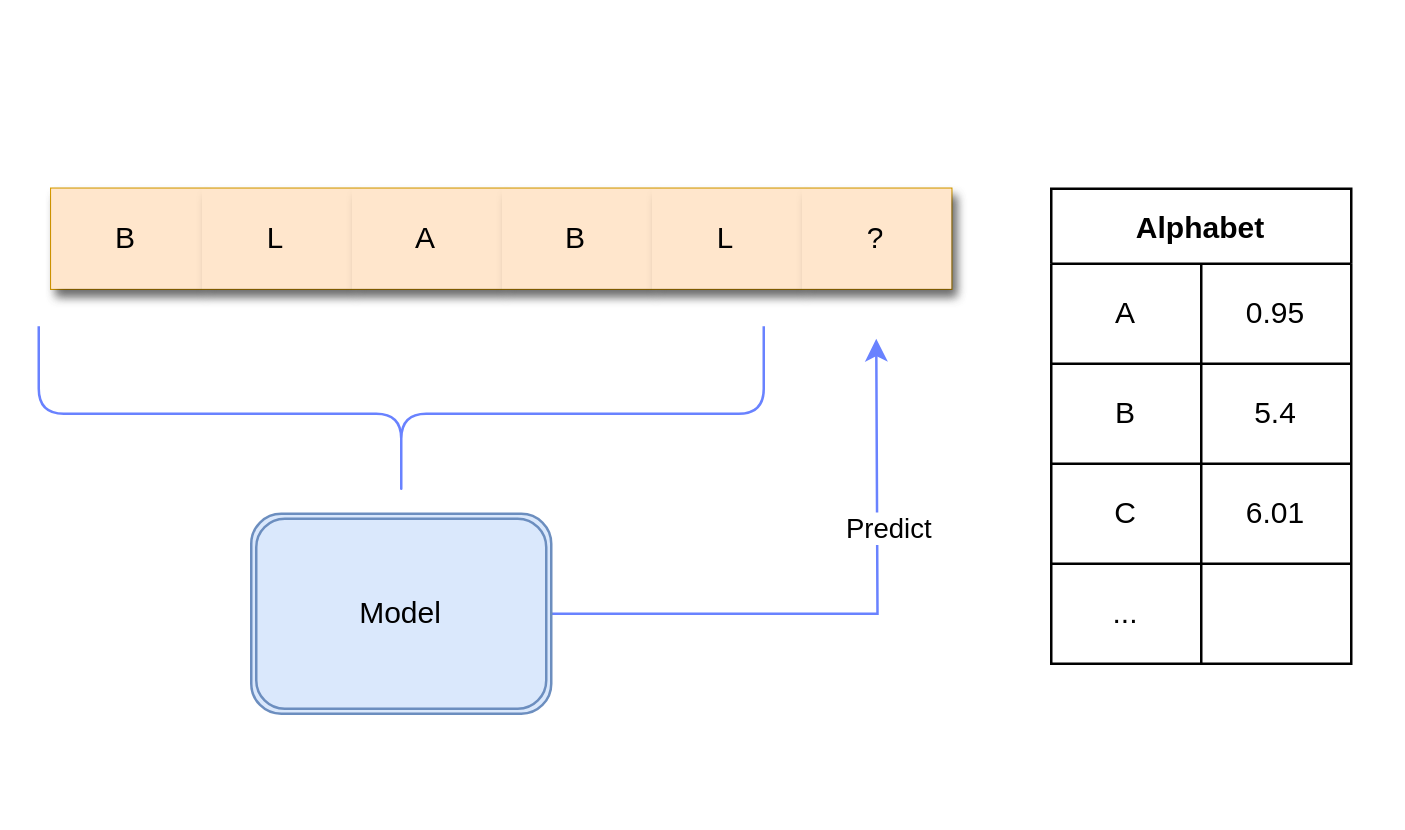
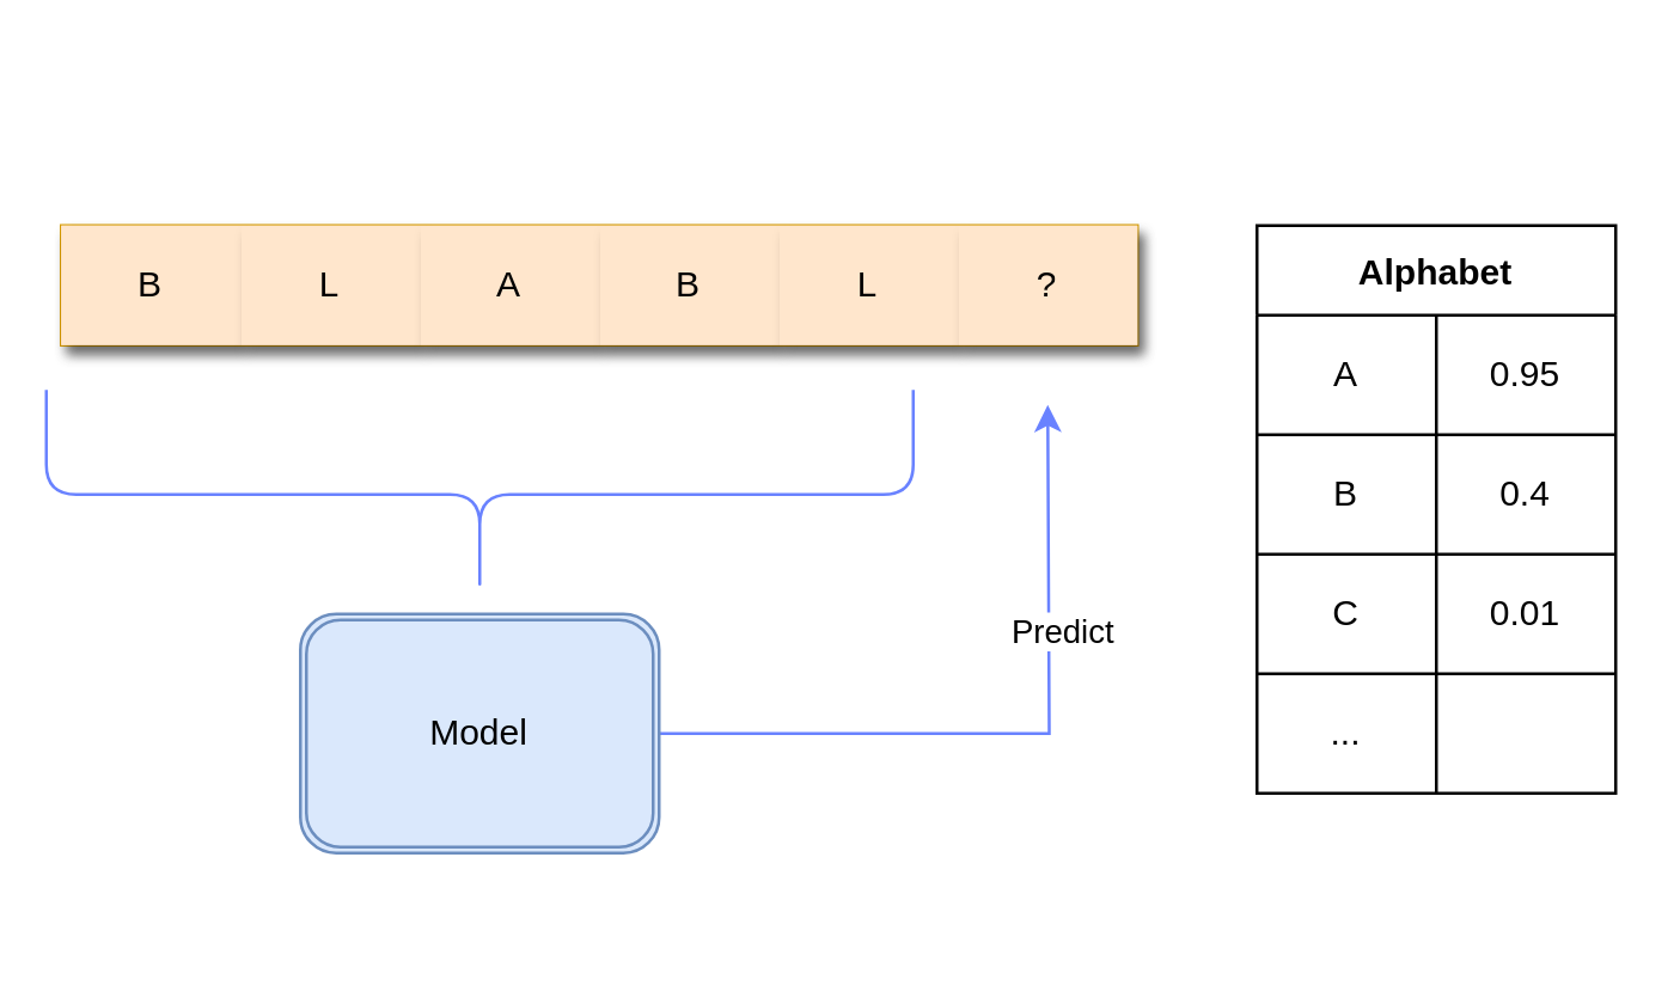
  <mxCell id="0" />
  <mxCell id="1" parent="0" />
  <mxCell id="2" value="" style="shape=table;html=1;whiteSpace=wrap;startSize=0;container=1;collapsible=0;childLayout=tableLayout;columnLines=0;rowLines=0;strokeColor=#d79b00;swimlaneFillColor=none;shadow=1;sketch=0;fillColor=#ffe6cc;" vertex="1" parent="1"><mxGeometry x="20" y="75" width="360" height="40" as="geometry" /></mxCell>
  <mxCell id="3" value="" style="shape=tableRow;horizontal=0;startSize=0;swimlaneHead=0;swimlaneBody=0;top=0;left=0;bottom=0;right=0;collapsible=0;dropTarget=0;fillColor=#ffe6cc;points=[[0,0.5],[1,0.5]];portConstraint=eastwest;strokeColor=#d79b00;swimlaneFillColor=none;shadow=1;sketch=0;" vertex="1" parent="2"><mxGeometry width="360" height="40" as="geometry" /></mxCell>
  <mxCell id="4" value="B" style="shape=partialRectangle;html=1;whiteSpace=wrap;connectable=0;fillColor=#ffe6cc;top=0;left=0;bottom=0;right=0;overflow=hidden;fontSize=12;strokeColor=#d79b00;swimlaneFillColor=none;shadow=1;sketch=0;" vertex="1" parent="3"><mxGeometry width="60" height="40" as="geometry"><mxRectangle width="60" height="40" as="alternateBounds" /></mxGeometry></mxCell>
  <mxCell id="5" value="L" style="shape=partialRectangle;html=1;whiteSpace=wrap;connectable=0;fillColor=#ffe6cc;top=0;left=0;bottom=0;right=0;overflow=hidden;fontSize=12;strokeColor=#d79b00;swimlaneFillColor=none;shadow=1;sketch=0;" vertex="1" parent="3"><mxGeometry x="60" width="60" height="40" as="geometry"><mxRectangle width="60" height="40" as="alternateBounds" /></mxGeometry></mxCell>
  <mxCell id="6" value="A" style="shape=partialRectangle;html=1;whiteSpace=wrap;connectable=0;fillColor=#ffe6cc;top=0;left=0;bottom=0;right=0;overflow=hidden;fontSize=12;strokeColor=#d79b00;swimlaneFillColor=none;shadow=1;sketch=0;" vertex="1" parent="3"><mxGeometry x="120" width="60" height="40" as="geometry"><mxRectangle width="60" height="40" as="alternateBounds" /></mxGeometry></mxCell>
  <mxCell id="7" value="B" style="shape=partialRectangle;html=1;whiteSpace=wrap;connectable=0;fillColor=#ffe6cc;top=0;left=0;bottom=0;right=0;overflow=hidden;fontSize=12;strokeColor=#d79b00;swimlaneFillColor=none;shadow=1;sketch=0;" vertex="1" parent="3"><mxGeometry x="180" width="60" height="40" as="geometry"><mxRectangle width="60" height="40" as="alternateBounds" /></mxGeometry></mxCell>
  <mxCell id="8" value="L" style="shape=partialRectangle;html=1;whiteSpace=wrap;connectable=0;fillColor=#ffe6cc;top=0;left=0;bottom=0;right=0;overflow=hidden;fontSize=12;strokeColor=#d79b00;swimlaneFillColor=none;shadow=1;sketch=0;" vertex="1" parent="3"><mxGeometry x="240" width="60" height="40" as="geometry"><mxRectangle width="60" height="40" as="alternateBounds" /></mxGeometry></mxCell>
  <mxCell id="9" value="?" style="shape=partialRectangle;html=1;whiteSpace=wrap;connectable=0;fillColor=#ffe6cc;top=0;left=0;bottom=0;right=0;overflow=hidden;fontSize=12;strokeColor=#d79b00;swimlaneFillColor=none;shadow=1;sketch=0;" vertex="1" parent="3"><mxGeometry x="300" width="60" height="40" as="geometry"><mxRectangle width="60" height="40" as="alternateBounds" /></mxGeometry></mxCell>
  <mxCell id="10" value="" style="shape=curlyBracket;whiteSpace=wrap;html=1;rounded=1;flipH=1;fillColor=none;gradientColor=none;size=0.5;rotation=90;strokeColor=#6982FF;" vertex="1" parent="1"><mxGeometry x="125" y="20" width="70" height="290" as="geometry" /></mxCell>
  <mxCell id="11" style="edgeStyle=orthogonalEdgeStyle;rounded=0;orthogonalLoop=1;jettySize=auto;html=1;exitX=1;exitY=0.5;exitDx=0;exitDy=0;strokeColor=#6982FF;" edge="1" parent="1" source="13"><mxGeometry relative="1" as="geometry"><mxPoint x="350" y="135" as="targetPoint" /></mxGeometry></mxCell>
  <mxCell id="12" value="Predict" style="edgeLabel;html=1;align=center;verticalAlign=middle;resizable=0;points=[];strokeColor=#6982FF;" vertex="1" connectable="0" parent="11"><mxGeometry x="0.375" y="-4" relative="1" as="geometry"><mxPoint as="offset" /></mxGeometry></mxCell>
  <mxCell id="13" value="Model" style="shape=ext;double=1;rounded=1;whiteSpace=wrap;html=1;fillColor=#dae8fc;strokeColor=#6c8ebf;" vertex="1" parent="1"><mxGeometry x="100" y="205" width="120" height="80" as="geometry" /></mxCell>
  <mxCell id="14" value="Alphabet" style="shape=table;startSize=30;container=1;collapsible=0;childLayout=tableLayout;fontStyle=1;align=center;shadow=0;labelBorderColor=none;sketch=0;strokeColor=default;fillColor=none;gradientColor=none;swimlaneLine=1;" vertex="1" parent="1"><mxGeometry x="420" y="75" width="120" height="190" as="geometry" /></mxCell>
  <mxCell id="15" value="" style="shape=tableRow;horizontal=0;startSize=0;swimlaneHead=0;swimlaneBody=0;top=0;left=0;bottom=0;right=0;collapsible=0;dropTarget=0;fillColor=none;points=[[0,0.5],[1,0.5]];portConstraint=eastwest;shadow=0;labelBorderColor=none;sketch=0;strokeColor=default;swimlaneLine=1;" vertex="1" parent="14"><mxGeometry y="30" width="120" height="40" as="geometry" /></mxCell>
  <mxCell id="16" value="A" style="shape=partialRectangle;html=1;whiteSpace=wrap;connectable=0;fillColor=none;top=0;left=0;bottom=0;right=0;overflow=hidden;shadow=0;labelBorderColor=none;sketch=0;strokeColor=default;swimlaneLine=1;" vertex="1" parent="15"><mxGeometry width="60" height="40" as="geometry"><mxRectangle width="60" height="40" as="alternateBounds" /></mxGeometry></mxCell>
  <mxCell id="17" value="0.95" style="shape=partialRectangle;html=1;whiteSpace=wrap;connectable=0;fillColor=none;top=0;left=0;bottom=0;right=0;overflow=hidden;shadow=0;labelBorderColor=none;sketch=0;strokeColor=default;swimlaneLine=1;" vertex="1" parent="15"><mxGeometry x="60" width="60" height="40" as="geometry"><mxRectangle width="60" height="40" as="alternateBounds" /></mxGeometry></mxCell>
  <mxCell id="18" value="" style="shape=tableRow;horizontal=0;startSize=0;swimlaneHead=0;swimlaneBody=0;top=0;left=0;bottom=0;right=0;collapsible=0;dropTarget=0;fillColor=none;points=[[0,0.5],[1,0.5]];portConstraint=eastwest;shadow=0;labelBorderColor=none;sketch=0;strokeColor=default;swimlaneLine=1;" vertex="1" parent="14"><mxGeometry y="70" width="120" height="40" as="geometry" /></mxCell>
  <mxCell id="19" value="B" style="shape=partialRectangle;html=1;whiteSpace=wrap;connectable=0;fillColor=none;top=0;left=0;bottom=0;right=0;overflow=hidden;shadow=0;labelBorderColor=none;sketch=0;strokeColor=default;swimlaneLine=1;" vertex="1" parent="18"><mxGeometry width="60" height="40" as="geometry"><mxRectangle width="60" height="40" as="alternateBounds" /></mxGeometry></mxCell>
- <mxCell id="20" value="5.4" style="shape=partialRectangle;html=1;whiteSpace=wrap;connectable=0;fillColor=none;top=0;left=0;bottom=0;right=0;overflow=hidden;shadow=0;labelBorderColor=none;sketch=0;strokeColor=default;swimlaneLine=1;" vertex="1" parent="18"><mxGeometry x="60" width="60" height="40" as="geometry"><mxRectangle width="60" height="40" as="alternateBounds" /></mxGeometry></mxCell>
+ <mxCell id="20" value="0.4" style="shape=partialRectangle;html=1;whiteSpace=wrap;connectable=0;fillColor=none;top=0;left=0;bottom=0;right=0;overflow=hidden;shadow=0;labelBorderColor=none;sketch=0;strokeColor=default;swimlaneLine=1;" vertex="1" parent="18"><mxGeometry x="60" width="60" height="40" as="geometry"><mxRectangle width="60" height="40" as="alternateBounds" /></mxGeometry></mxCell>
  <mxCell id="21" value="" style="shape=tableRow;horizontal=0;startSize=0;swimlaneHead=0;swimlaneBody=0;top=0;left=0;bottom=0;right=0;collapsible=0;dropTarget=0;fillColor=none;points=[[0,0.5],[1,0.5]];portConstraint=eastwest;shadow=0;labelBorderColor=none;sketch=0;strokeColor=default;swimlaneLine=1;" vertex="1" parent="14"><mxGeometry y="110" width="120" height="40" as="geometry" /></mxCell>
  <mxCell id="22" value="C" style="shape=partialRectangle;html=1;whiteSpace=wrap;connectable=0;fillColor=none;top=0;left=0;bottom=0;right=0;overflow=hidden;shadow=0;labelBorderColor=none;sketch=0;strokeColor=default;swimlaneLine=1;" vertex="1" parent="21"><mxGeometry width="60" height="40" as="geometry"><mxRectangle width="60" height="40" as="alternateBounds" /></mxGeometry></mxCell>
- <mxCell id="23" value="6.01" style="shape=partialRectangle;html=1;whiteSpace=wrap;connectable=0;fillColor=none;top=0;left=0;bottom=0;right=0;overflow=hidden;shadow=0;labelBorderColor=none;sketch=0;strokeColor=default;swimlaneLine=1;" vertex="1" parent="21"><mxGeometry x="60" width="60" height="40" as="geometry"><mxRectangle width="60" height="40" as="alternateBounds" /></mxGeometry></mxCell>
+ <mxCell id="23" value="0.01" style="shape=partialRectangle;html=1;whiteSpace=wrap;connectable=0;fillColor=none;top=0;left=0;bottom=0;right=0;overflow=hidden;shadow=0;labelBorderColor=none;sketch=0;strokeColor=default;swimlaneLine=1;" vertex="1" parent="21"><mxGeometry x="60" width="60" height="40" as="geometry"><mxRectangle width="60" height="40" as="alternateBounds" /></mxGeometry></mxCell>
  <mxCell id="24" style="shape=tableRow;horizontal=0;startSize=0;swimlaneHead=0;swimlaneBody=0;top=0;left=0;bottom=0;right=0;collapsible=0;dropTarget=0;fillColor=none;points=[[0,0.5],[1,0.5]];portConstraint=eastwest;shadow=0;labelBorderColor=none;sketch=0;strokeColor=default;swimlaneLine=1;" vertex="1" parent="14"><mxGeometry y="150" width="120" height="40" as="geometry" /></mxCell>
  <mxCell id="25" value="..." style="shape=partialRectangle;html=1;whiteSpace=wrap;connectable=0;fillColor=none;top=0;left=0;bottom=0;right=0;overflow=hidden;shadow=0;labelBorderColor=none;sketch=0;strokeColor=default;swimlaneLine=1;" vertex="1" parent="24"><mxGeometry width="60" height="40" as="geometry"><mxRectangle width="60" height="40" as="alternateBounds" /></mxGeometry></mxCell>
  <mxCell id="26" style="shape=partialRectangle;html=1;whiteSpace=wrap;connectable=0;fillColor=none;top=0;left=0;bottom=0;right=0;overflow=hidden;shadow=0;labelBorderColor=none;sketch=0;strokeColor=default;swimlaneLine=1;" vertex="1" parent="24"><mxGeometry x="60" width="60" height="40" as="geometry"><mxRectangle width="60" height="40" as="alternateBounds" /></mxGeometry></mxCell>
